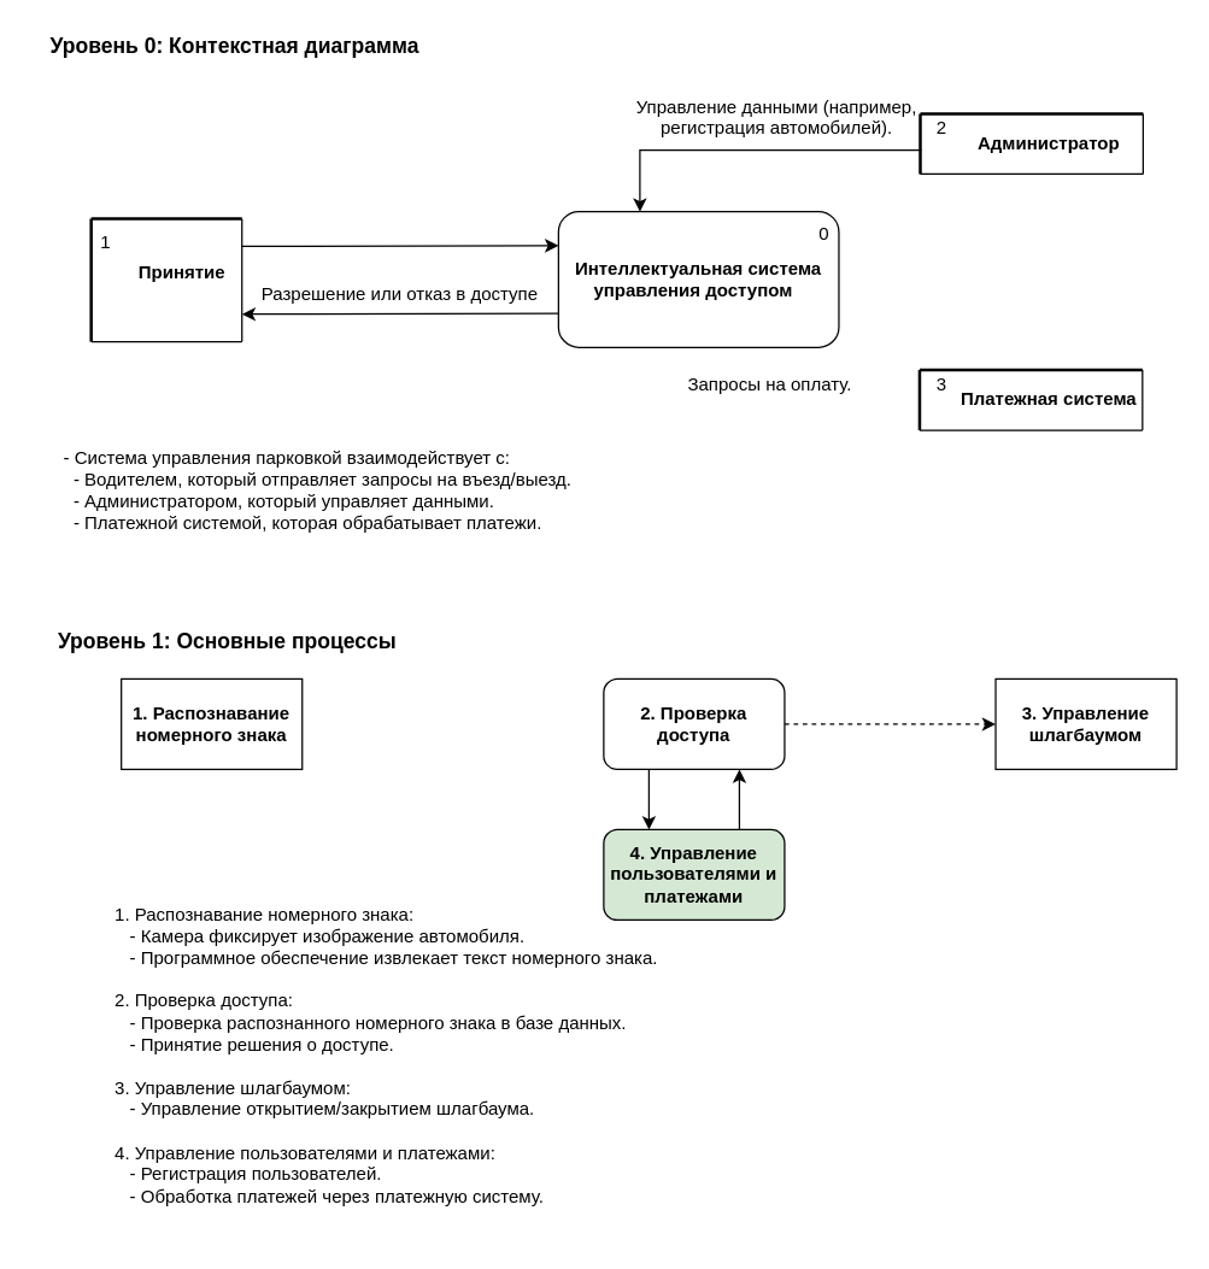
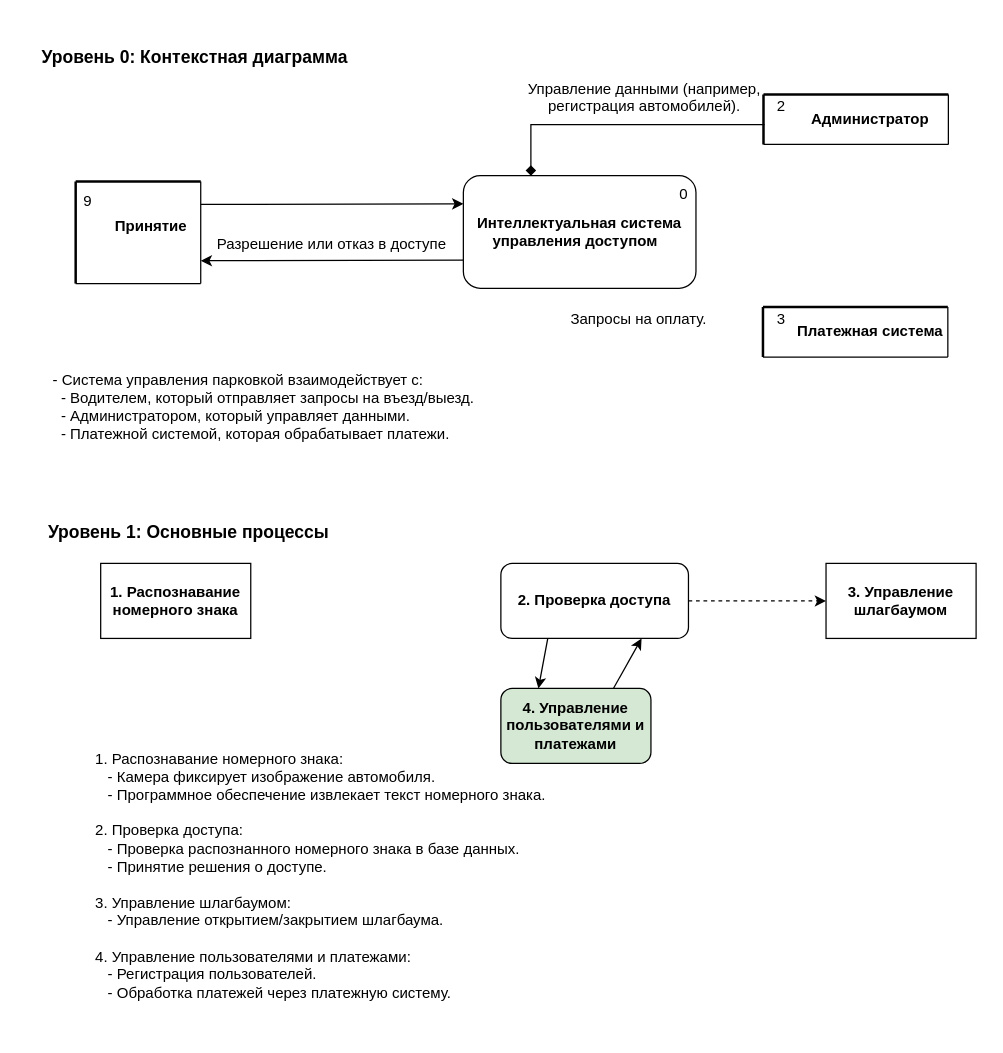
  <mxCell id="0" />
  <mxCell id="1" parent="0" />
  <mxCell id="2" value="&lt;h4 data-pm-slice=&quot;1 1 []&quot; class=&quot;&quot;&gt;&lt;font style=&quot;font-size: 12px;&quot;&gt;1. Распознавание номерного знака&lt;/font&gt;&lt;/h4&gt;" style="whiteSpace=wrap;html=1;rounded=0;" parent="1" vertex="1"><mxGeometry x="80" y="450" width="120" height="60" as="geometry" /></mxCell>
- <mxCell id="3" value="&lt;p data-pm-slice=&quot;1 1 []&quot; class=&quot;&quot;&gt;&lt;b&gt;2. Проверка доступа&lt;/b&gt;&lt;/p&gt;" style="rounded=1;whiteSpace=wrap;html=1;" parent="1" vertex="1"><mxGeometry x="400" y="450" width="120" height="60" as="geometry" /></mxCell>
+ <mxCell id="3" value="&lt;p data-pm-slice=&quot;1 1 []&quot; class=&quot;&quot;&gt;&lt;b&gt;2. Проверка доступа&lt;/b&gt;&lt;/p&gt;" style="rounded=1;whiteSpace=wrap;html=1;" parent="1" vertex="1"><mxGeometry x="400" y="450" width="150" height="60" as="geometry" /></mxCell>
  <mxCell id="4" value="&lt;p data-pm-slice=&quot;1 1 []&quot; class=&quot;&quot;&gt;&lt;b&gt;3. Управление шлагбаумом&lt;/b&gt;&lt;/p&gt;" style="whiteSpace=wrap;html=1;rounded=0;" parent="1" vertex="1"><mxGeometry x="660" y="450" width="120" height="60" as="geometry" /></mxCell>
  <mxCell id="5" value="&lt;p data-pm-slice=&quot;1 1 []&quot; class=&quot;&quot;&gt;&lt;b&gt;4. Управление пользователями и платежами&lt;/b&gt;&lt;/p&gt;" style="rounded=1;whiteSpace=wrap;html=1;fillColor=#d5e8d4;" parent="1" vertex="1"><mxGeometry x="400" y="550" width="120" height="60" as="geometry" /></mxCell>
  <mxCell id="6" value="&lt;p data-pm-slice=&quot;1 1 []&quot; class=&quot;&quot;&gt;&lt;strong&gt;&lt;font style=&quot;font-size: 14px;&quot;&gt;Уровень 1: Основные процессы&lt;/font&gt;&lt;/strong&gt;&lt;/p&gt;" style="text;html=1;align=center;verticalAlign=middle;resizable=0;points=[];autosize=1;strokeColor=none;fillColor=none;" parent="1" vertex="1"><mxGeometry x="25" y="400" width="250" height="50" as="geometry" /></mxCell>
  <mxCell id="7" value="&lt;p data-pm-slice=&quot;1 1 []&quot; class=&quot;&quot;&gt;1. Распознавание номерного знака:&lt;br&gt;&amp;nbsp;&amp;nbsp;&amp;nbsp;- Камера фиксирует изображение автомобиля.&lt;br&gt;&amp;nbsp;&amp;nbsp;&amp;nbsp;- Программное обеспечение извлекает текст номерного знака.&lt;br&gt;&lt;br&gt;2. Проверка доступа:&lt;br&gt;&amp;nbsp;&amp;nbsp;&amp;nbsp;- Проверка распознанного номерного знака в базе данных.&lt;br&gt;&amp;nbsp;&amp;nbsp;&amp;nbsp;- Принятие решения о доступе.&lt;br&gt;&lt;br&gt;3. Управление шлагбаумом:&lt;br&gt;&amp;nbsp;&amp;nbsp;&amp;nbsp;- Управление открытием/закрытием шлагбаума.&lt;br&gt;&lt;br&gt;4. Управление пользователями и платежами:&lt;br&gt;&amp;nbsp;&amp;nbsp;&amp;nbsp;- Регистрация пользователей.&lt;br&gt;&amp;nbsp;&amp;nbsp;&amp;nbsp;- Обработка платежей через платежную систему.&lt;/p&gt;" style="text;html=1;align=left;verticalAlign=middle;resizable=0;points=[];autosize=1;strokeColor=none;fillColor=none;" parent="1" vertex="1"><mxGeometry x="74" y="580" width="380" height="240" as="geometry" /></mxCell>
  <mxCell id="8" value="" style="endArrow=classic;html=1;rounded=0;exitX=0.25;exitY=1;exitDx=0;exitDy=0;entryX=0.25;entryY=0;entryDx=0;entryDy=0;" parent="1" source="3" target="5" edge="1"><mxGeometry width="50" height="50" relative="1" as="geometry"><mxPoint x="410" y="630" as="sourcePoint" /><mxPoint x="460" y="580" as="targetPoint" /></mxGeometry></mxCell>
  <mxCell id="9" value="" style="endArrow=classic;html=1;rounded=0;entryX=0.75;entryY=1;entryDx=0;entryDy=0;exitX=0.75;exitY=0;exitDx=0;exitDy=0;" parent="1" source="5" target="3" edge="1"><mxGeometry width="50" height="50" relative="1" as="geometry"><mxPoint x="410" y="630" as="sourcePoint" /><mxPoint x="460" y="580" as="targetPoint" /></mxGeometry></mxCell>
  <mxCell id="10" value="" style="endArrow=classic;html=1;rounded=0;exitX=1;exitY=0.5;exitDx=0;exitDy=0;entryX=0;entryY=0.5;entryDx=0;entryDy=0;dashed=1;" parent="1" source="3" target="4" edge="1"><mxGeometry width="50" height="50" relative="1" as="geometry"><mxPoint x="410" y="630" as="sourcePoint" /><mxPoint x="460" y="580" as="targetPoint" /></mxGeometry></mxCell>
- <mxCell id="11" value="&lt;p data-pm-slice=&quot;1 1 []&quot; class=&quot;&quot;&gt;&lt;strong&gt;&lt;font style=&quot;font-size: 14px;&quot;&gt;Уровень 0: Контекстная диаграмма&lt;/font&gt;&lt;/strong&gt;&lt;/p&gt;" style="text;html=1;align=center;verticalAlign=middle;resizable=0;points=[];autosize=1;strokeColor=none;fillColor=none;" vertex="1" parent="1"><mxGeometry x="20" y="5" width="270" height="50" as="geometry" /></mxCell>
+ <mxCell id="11" value="&lt;p data-pm-slice=&quot;1 1 []&quot; class=&quot;&quot;&gt;&lt;strong&gt;&lt;font style=&quot;font-size: 14px;&quot;&gt;Уровень 0: Контекстная диаграмма&lt;/font&gt;&lt;/strong&gt;&lt;/p&gt;" style="text;html=1;align=center;verticalAlign=middle;resizable=0;points=[];autosize=1;strokeColor=none;fillColor=none;" vertex="1" parent="1"><mxGeometry x="20" y="20" width="270" height="50" as="geometry" /></mxCell>
  <mxCell id="12" value="" style="group" vertex="1" connectable="0" parent="1"><mxGeometry x="40" y="70" width="724.571" height="220" as="geometry" /></mxCell>
  <mxCell id="13" value="" style="endArrow=classic;html=1;rounded=0;exitX=0;exitY=0.75;exitDx=0;exitDy=0;" edge="1" parent="12" source="19"><mxGeometry width="50" height="50" relative="1" as="geometry"><mxPoint x="290" y="130" as="sourcePoint" /><mxPoint x="120" y="138" as="targetPoint" /></mxGeometry></mxCell>
  <mxCell id="14" value="&lt;p data-pm-slice=&quot;1 1 []&quot; class=&quot;&quot;&gt;&lt;b&gt;Принятие&lt;/b&gt;&lt;/p&gt;" style="text;html=1;align=center;verticalAlign=middle;resizable=0;points=[];autosize=1;strokeColor=none;fillColor=none;container=0;" vertex="1" parent="12"><mxGeometry x="40" y="85.75" width="80" height="50" as="geometry" /></mxCell>
  <mxCell id="15" value="&lt;p data-pm-slice=&quot;1 1 []&quot; class=&quot;&quot;&gt;Разрешение или отказ в доступе&lt;/p&gt;" style="text;html=1;align=center;verticalAlign=middle;whiteSpace=wrap;rounded=0;container=0;" vertex="1" parent="12"><mxGeometry x="130" y="110" width="190" height="30" as="geometry" /></mxCell>
  <mxCell id="16" value="" style="endArrow=classic;html=1;rounded=0;entryX=0;entryY=0.25;entryDx=0;entryDy=0;" edge="1" parent="12" target="19"><mxGeometry width="50" height="50" relative="1" as="geometry"><mxPoint x="120" y="93" as="sourcePoint" /><mxPoint x="320" y="80" as="targetPoint" /></mxGeometry></mxCell>
  <mxCell id="17" value="&#10;&lt;p data-pm-slice=&quot;1 1 []&quot; class=&quot;&quot;&gt;Управление данными (например, регистрация автомобилей).&lt;/p&gt;&#10;&#10;" style="text;html=1;align=center;verticalAlign=middle;whiteSpace=wrap;rounded=0;container=0;" vertex="1" parent="12"><mxGeometry x="380" width="190" height="30" as="geometry" /></mxCell>
  <mxCell id="18" value="&lt;p data-pm-slice=&quot;1 1 []&quot; class=&quot;&quot;&gt;Запросы на оплату.&lt;/p&gt;" style="text;html=1;align=center;verticalAlign=middle;resizable=0;points=[];autosize=1;strokeColor=none;fillColor=none;container=0;" vertex="1" parent="12"><mxGeometry x="405" y="160" width="130" height="50" as="geometry" /></mxCell>
  <mxCell id="19" value="&lt;p data-pm-slice=&quot;1 1 []&quot; class=&quot;&quot;&gt;&lt;b&gt;Интеллектуальная система управления доступом&amp;nbsp;&amp;nbsp;&lt;/b&gt;&lt;/p&gt;" style="rounded=1;whiteSpace=wrap;html=1;container=0;" vertex="1" parent="12"><mxGeometry x="330" y="70" width="186" height="90" as="geometry" /></mxCell>
  <mxCell id="20" value="0" style="text;html=1;align=center;verticalAlign=middle;resizable=0;points=[];autosize=1;strokeColor=none;fillColor=none;container=0;" vertex="1" parent="12"><mxGeometry x="490.636" y="70" width="30" height="30" as="geometry" /></mxCell>
  <mxCell id="21" value="" style="endArrow=none;html=1;rounded=0;strokeWidth=2;" edge="1" parent="12"><mxGeometry width="50" height="50" relative="1" as="geometry"><mxPoint x="570" y="45" as="sourcePoint" /><mxPoint x="570" y="5" as="targetPoint" /></mxGeometry></mxCell>
  <mxCell id="22" value="" style="endArrow=none;html=1;rounded=0;strokeWidth=2;" edge="1" parent="12"><mxGeometry width="50" height="50" relative="1" as="geometry"><mxPoint x="717.826" y="5" as="sourcePoint" /><mxPoint x="570" y="5" as="targetPoint" /></mxGeometry></mxCell>
  <mxCell id="23" value="" style="endArrow=none;html=1;rounded=0;" edge="1" parent="12"><mxGeometry width="50" height="50" relative="1" as="geometry"><mxPoint x="570" y="45" as="sourcePoint" /><mxPoint x="717.826" y="45" as="targetPoint" /></mxGeometry></mxCell>
  <mxCell id="24" value="" style="endArrow=none;html=1;rounded=0;" edge="1" parent="12"><mxGeometry width="50" height="50" relative="1" as="geometry"><mxPoint x="717.826" y="5" as="sourcePoint" /><mxPoint x="717.826" y="45" as="targetPoint" /></mxGeometry></mxCell>
  <mxCell id="25" value="&lt;p data-pm-slice=&quot;1 1 []&quot; class=&quot;&quot;&gt;&lt;b&gt;Администратор&lt;/b&gt;&lt;/p&gt;" style="text;html=1;align=center;verticalAlign=middle;resizable=0;points=[];autosize=1;strokeColor=none;fillColor=none;container=0;" vertex="1" parent="12"><mxGeometry x="595.001" width="120" height="50" as="geometry" /></mxCell>
  <mxCell id="26" value="2" style="text;html=1;align=center;verticalAlign=middle;whiteSpace=wrap;rounded=0;container=0;" vertex="1" parent="12"><mxGeometry x="540.005" width="88.696" height="30" as="geometry" /></mxCell>
- <mxCell id="27" style="edgeStyle=orthogonalEdgeStyle;rounded=0;orthogonalLoop=1;jettySize=auto;html=1;exitX=0.347;exitY=0.974;exitDx=0;exitDy=0;exitPerimeter=0;" edge="1" parent="12" source="26" target="19"><mxGeometry relative="1" as="geometry"><mxPoint x="570" y="-44" as="sourcePoint" /><Array as="points"><mxPoint x="384" y="29" /></Array></mxGeometry></mxCell>
+ <mxCell id="27" style="edgeStyle=orthogonalEdgeStyle;rounded=0;orthogonalLoop=1;jettySize=auto;html=1;exitX=0.347;exitY=0.974;exitDx=0;exitDy=0;exitPerimeter=0;endArrow=diamond;" edge="1" parent="12" source="26" target="19"><mxGeometry relative="1" as="geometry"><mxPoint x="570" y="-44" as="sourcePoint" /><Array as="points"><mxPoint x="384" y="29" /></Array></mxGeometry></mxCell>
  <mxCell id="28" value="" style="endArrow=none;html=1;rounded=0;strokeWidth=2;" edge="1" parent="12"><mxGeometry width="50" height="50" relative="1" as="geometry"><mxPoint x="569.57" y="215" as="sourcePoint" /><mxPoint x="569.57" y="175" as="targetPoint" /></mxGeometry></mxCell>
  <mxCell id="29" value="" style="endArrow=none;html=1;rounded=0;strokeWidth=2;" edge="1" parent="12"><mxGeometry width="50" height="50" relative="1" as="geometry"><mxPoint x="717.396" y="175" as="sourcePoint" /><mxPoint x="569.57" y="175" as="targetPoint" /></mxGeometry></mxCell>
  <mxCell id="30" value="" style="endArrow=none;html=1;rounded=0;" edge="1" parent="12"><mxGeometry width="50" height="50" relative="1" as="geometry"><mxPoint x="569.57" y="215" as="sourcePoint" /><mxPoint x="717.396" y="215" as="targetPoint" /></mxGeometry></mxCell>
  <mxCell id="31" value="" style="endArrow=none;html=1;rounded=0;" edge="1" parent="12"><mxGeometry width="50" height="50" relative="1" as="geometry"><mxPoint x="717.396" y="175" as="sourcePoint" /><mxPoint x="717.396" y="215" as="targetPoint" /></mxGeometry></mxCell>
  <mxCell id="32" value="&lt;p data-pm-slice=&quot;1 1 []&quot; class=&quot;&quot;&gt;&lt;b&gt;Платежная система&lt;/b&gt;&lt;/p&gt;" style="text;html=1;align=center;verticalAlign=middle;resizable=0;points=[];autosize=1;strokeColor=none;fillColor=none;container=0;" vertex="1" parent="12"><mxGeometry x="584.571" y="170" width="140" height="50" as="geometry" /></mxCell>
  <mxCell id="33" value="3" style="text;html=1;align=center;verticalAlign=middle;whiteSpace=wrap;rounded=0;container=0;" vertex="1" parent="12"><mxGeometry x="540.005" y="170" width="88.696" height="30" as="geometry" /></mxCell>
  <mxCell id="34" value="" style="endArrow=none;html=1;rounded=0;strokeWidth=2;" edge="1" parent="12"><mxGeometry width="50" height="50" relative="1" as="geometry"><mxPoint x="20" y="156.25" as="sourcePoint" /><mxPoint x="20" y="74.625" as="targetPoint" /></mxGeometry></mxCell>
  <mxCell id="35" value="" style="endArrow=none;html=1;rounded=0;strokeWidth=2;" edge="1" parent="12"><mxGeometry width="50" height="50" relative="1" as="geometry"><mxPoint x="120" y="74.625" as="sourcePoint" /><mxPoint x="20" y="74.625" as="targetPoint" /></mxGeometry></mxCell>
  <mxCell id="36" value="" style="endArrow=none;html=1;rounded=0;" edge="1" parent="12"><mxGeometry width="50" height="50" relative="1" as="geometry"><mxPoint x="20" y="156.25" as="sourcePoint" /><mxPoint x="120" y="156.25" as="targetPoint" /></mxGeometry></mxCell>
  <mxCell id="37" value="" style="endArrow=none;html=1;rounded=0;" edge="1" parent="12"><mxGeometry width="50" height="50" relative="1" as="geometry"><mxPoint x="120" y="74.625" as="sourcePoint" /><mxPoint x="120" y="156.25" as="targetPoint" /></mxGeometry></mxCell>
- <mxCell id="38" value="1" style="text;html=1;align=center;verticalAlign=middle;whiteSpace=wrap;rounded=0;container=0;" vertex="1" parent="12"><mxGeometry y="60" width="60" height="61.219" as="geometry" /></mxCell>
+ <mxCell id="38" value="9" style="text;html=1;align=center;verticalAlign=middle;whiteSpace=wrap;rounded=0;container=0;" vertex="1" parent="12"><mxGeometry y="60" width="60" height="61.219" as="geometry" /></mxCell>
  <mxCell id="39" value="&lt;p data-pm-slice=&quot;1 1 []&quot; class=&quot;&quot;&gt;- Система управления парковкой&amp;nbsp;взаимодействует с:&lt;br&gt;&amp;nbsp;&amp;nbsp;- Водителем, который отправляет запросы на въезд/выезд.&lt;br&gt;&amp;nbsp;&amp;nbsp;- Администратором, который управляет данными.&lt;br&gt;&amp;nbsp;&amp;nbsp;- Платежной системой, которая обрабатывает платежи.&lt;/p&gt;" style="text;html=1;align=left;verticalAlign=middle;whiteSpace=wrap;rounded=0;" vertex="1" parent="1"><mxGeometry x="40" y="290" width="350" height="70" as="geometry" /></mxCell>
